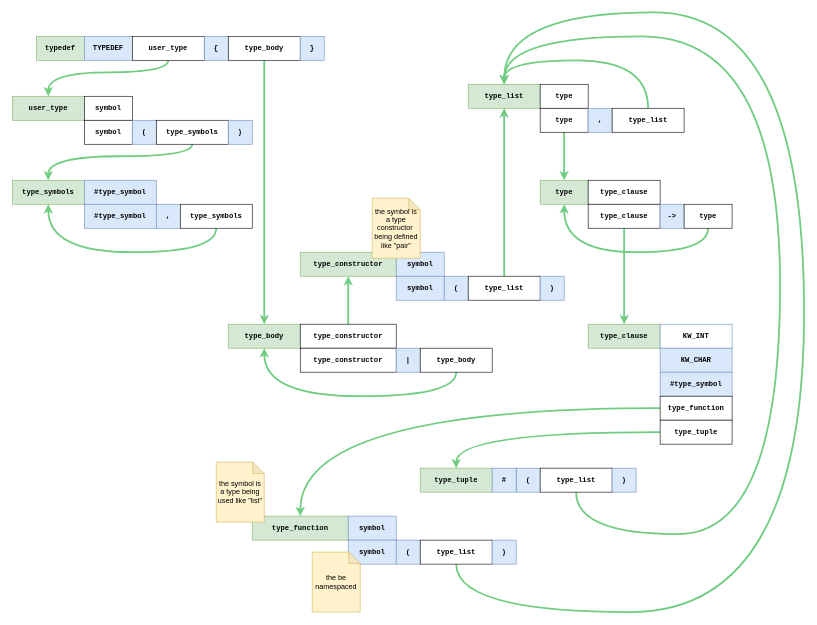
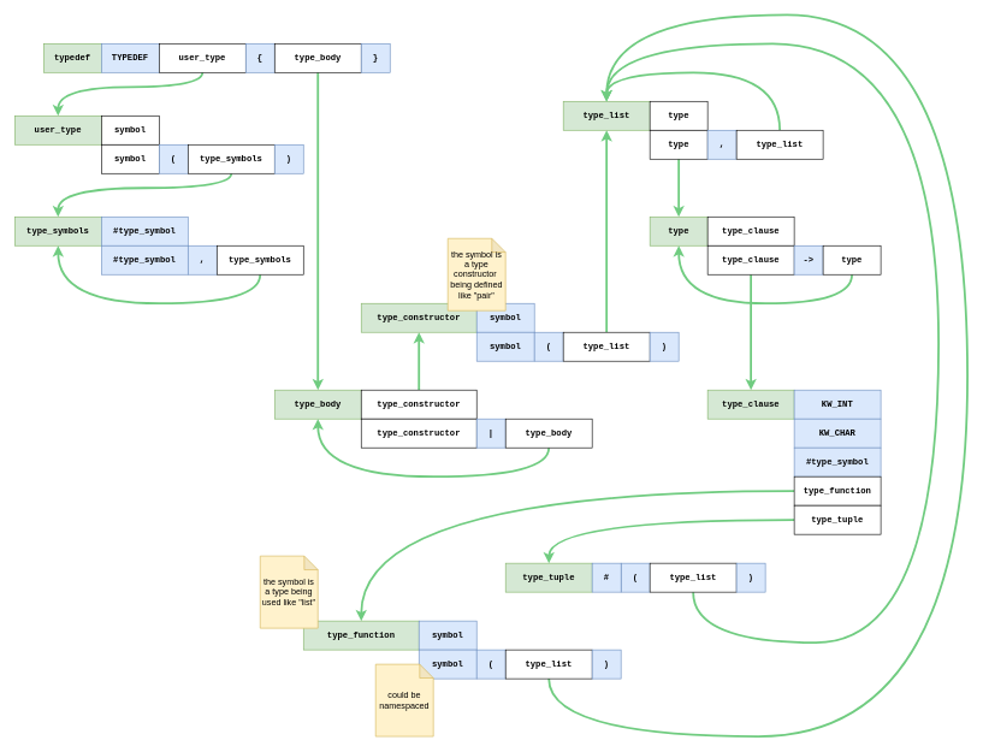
  <mxCell id="0" />
  <mxCell id="1" parent="0" />
  <mxCell id="2" value="typedef" style="rounded=0;whiteSpace=wrap;html=1;fontFamily=Courier New;fontStyle=1;fillColor=#d5e8d4;strokeColor=#82b366;" parent="1" vertex="1"><mxGeometry x="60" y="60" width="80" height="40" as="geometry" /></mxCell>
  <mxCell id="3" value="TYPEDEF" style="rounded=0;whiteSpace=wrap;html=1;fontFamily=Courier New;fontStyle=1;fillColor=#dae8fc;strokeColor=#6c8ebf;" parent="1" vertex="1"><mxGeometry x="140" y="60" width="80" height="40" as="geometry" /></mxCell>
  <mxCell id="4" style="edgeStyle=orthogonalEdgeStyle;rounded=0;orthogonalLoop=1;jettySize=auto;html=1;curved=1;strokeWidth=3;strokeColor=#70CC80;exitX=0.5;exitY=1;exitDx=0;exitDy=0;entryX=0.5;entryY=0;entryDx=0;entryDy=0;" parent="1" source="5" target="10" edge="1"><mxGeometry relative="1" as="geometry"><Array as="points"><mxPoint x="280" y="120" /><mxPoint x="80" y="120" /></Array></mxGeometry></mxCell>
  <mxCell id="5" value="user_type" style="rounded=0;whiteSpace=wrap;html=1;fontFamily=Courier New;fontStyle=1" parent="1" vertex="1"><mxGeometry x="220" y="60" width="120" height="40" as="geometry" /></mxCell>
  <mxCell id="6" value="{" style="rounded=0;whiteSpace=wrap;html=1;fontFamily=Courier New;fontStyle=1;fillColor=#dae8fc;strokeColor=#6c8ebf;" parent="1" vertex="1"><mxGeometry x="340" y="60" width="40" height="40" as="geometry" /></mxCell>
  <mxCell id="7" style="edgeStyle=orthogonalEdgeStyle;curved=1;rounded=0;orthogonalLoop=1;jettySize=auto;html=1;entryX=0.5;entryY=0;entryDx=0;entryDy=0;strokeWidth=3;strokeColor=#70CC80;exitX=0.5;exitY=1;exitDx=0;exitDy=0;" parent="1" source="8" target="23" edge="1"><mxGeometry relative="1" as="geometry"><Array as="points"><mxPoint x="440" y="250" /><mxPoint x="440" y="250" /></Array></mxGeometry></mxCell>
  <mxCell id="8" value="type_body" style="rounded=0;whiteSpace=wrap;html=1;fontFamily=Courier New;fontStyle=1" parent="1" vertex="1"><mxGeometry x="380" y="60" width="120" height="40" as="geometry" /></mxCell>
  <mxCell id="9" value="}" style="rounded=0;whiteSpace=wrap;html=1;fontFamily=Courier New;fontStyle=1;fillColor=#dae8fc;strokeColor=#6c8ebf;" parent="1" vertex="1"><mxGeometry x="500" y="60" width="40" height="40" as="geometry" /></mxCell>
  <mxCell id="10" value="user_type" style="rounded=0;whiteSpace=wrap;html=1;fontFamily=Courier New;fontStyle=1;fillColor=#d5e8d4;strokeColor=#82b366;" parent="1" vertex="1"><mxGeometry x="20" y="160" width="120" height="40" as="geometry" /></mxCell>
  <mxCell id="11" value="symbol" style="rounded=0;whiteSpace=wrap;html=1;fontFamily=Courier New;fontStyle=1" parent="1" vertex="1"><mxGeometry x="140" y="160" width="80" height="40" as="geometry" /></mxCell>
  <mxCell id="12" value="symbol" style="rounded=0;whiteSpace=wrap;html=1;fontFamily=Courier New;fontStyle=1" parent="1" vertex="1"><mxGeometry x="140" y="200" width="80" height="40" as="geometry" /></mxCell>
  <mxCell id="13" value="(" style="rounded=0;whiteSpace=wrap;html=1;fontFamily=Courier New;fontStyle=1;fillColor=#dae8fc;strokeColor=#6c8ebf;" parent="1" vertex="1"><mxGeometry x="220" y="200" width="40" height="40" as="geometry" /></mxCell>
  <mxCell id="14" style="edgeStyle=orthogonalEdgeStyle;curved=1;rounded=0;orthogonalLoop=1;jettySize=auto;html=1;strokeWidth=3;strokeColor=#70CC80;entryX=0.5;entryY=0;entryDx=0;entryDy=0;" parent="1" source="15" target="17" edge="1"><mxGeometry relative="1" as="geometry"><Array as="points"><mxPoint x="320" y="260" /><mxPoint x="80" y="260" /></Array></mxGeometry></mxCell>
  <mxCell id="15" value="type_symbols" style="rounded=0;whiteSpace=wrap;html=1;fontFamily=Courier New;fontStyle=1" parent="1" vertex="1"><mxGeometry x="260" y="200" width="120" height="40" as="geometry" /></mxCell>
  <mxCell id="16" value=")" style="rounded=0;whiteSpace=wrap;html=1;fontFamily=Courier New;fontStyle=1;fillColor=#dae8fc;strokeColor=#6c8ebf;" parent="1" vertex="1"><mxGeometry x="380" y="200" width="40" height="40" as="geometry" /></mxCell>
  <mxCell id="17" value="type_symbols" style="rounded=0;whiteSpace=wrap;html=1;fontFamily=Courier New;fontStyle=1;fillColor=#d5e8d4;strokeColor=#82b366;" parent="1" vertex="1"><mxGeometry x="20" y="300" width="120" height="40" as="geometry" /></mxCell>
  <mxCell id="18" value="#type_symbol" style="rounded=0;whiteSpace=wrap;html=1;fontFamily=Courier New;fontStyle=1;fillColor=#dae8fc;strokeColor=#6c8ebf;" parent="1" vertex="1"><mxGeometry x="140" y="300" width="120" height="40" as="geometry" /></mxCell>
  <mxCell id="19" value="#type_symbol" style="rounded=0;whiteSpace=wrap;html=1;fontFamily=Courier New;fontStyle=1;fillColor=#dae8fc;strokeColor=#6c8ebf;" parent="1" vertex="1"><mxGeometry x="140" y="340" width="120" height="40" as="geometry" /></mxCell>
  <mxCell id="20" value="," style="rounded=0;whiteSpace=wrap;html=1;fontFamily=Courier New;fontStyle=1;fillColor=#dae8fc;strokeColor=#6c8ebf;" parent="1" vertex="1"><mxGeometry x="260" y="340" width="40" height="40" as="geometry" /></mxCell>
  <mxCell id="21" style="edgeStyle=orthogonalEdgeStyle;curved=1;rounded=0;orthogonalLoop=1;jettySize=auto;html=1;entryX=0.5;entryY=1;entryDx=0;entryDy=0;strokeWidth=3;strokeColor=#70CC80;" parent="1" source="22" target="17" edge="1"><mxGeometry relative="1" as="geometry"><Array as="points"><mxPoint x="360" y="420" /><mxPoint x="80" y="420" /></Array></mxGeometry></mxCell>
  <mxCell id="22" value="type_symbols" style="rounded=0;whiteSpace=wrap;html=1;fontFamily=Courier New;fontStyle=1" parent="1" vertex="1"><mxGeometry x="300" y="340" width="120" height="40" as="geometry" /></mxCell>
  <mxCell id="23" value="type_body" style="rounded=0;whiteSpace=wrap;html=1;fontFamily=Courier New;fontStyle=1;fillColor=#d5e8d4;strokeColor=#82b366;" parent="1" vertex="1"><mxGeometry x="380" y="540" width="120" height="40" as="geometry" /></mxCell>
  <mxCell id="24" style="edgeStyle=orthogonalEdgeStyle;curved=1;rounded=0;orthogonalLoop=1;jettySize=auto;html=1;entryX=0.5;entryY=1;entryDx=0;entryDy=0;strokeWidth=3;strokeColor=#70CC80;" parent="1" source="25" target="30" edge="1"><mxGeometry relative="1" as="geometry" /></mxCell>
  <mxCell id="25" value="type_constructor" style="rounded=0;whiteSpace=wrap;html=1;fontFamily=Courier New;fontStyle=1" parent="1" vertex="1"><mxGeometry x="500" y="540" width="160" height="40" as="geometry" /></mxCell>
  <mxCell id="26" value="type_constructor" style="rounded=0;whiteSpace=wrap;html=1;fontFamily=Courier New;fontStyle=1" parent="1" vertex="1"><mxGeometry x="500" y="580" width="160" height="40" as="geometry" /></mxCell>
  <mxCell id="27" value="|" style="rounded=0;whiteSpace=wrap;html=1;fontFamily=Courier New;fontStyle=1;fillColor=#dae8fc;strokeColor=#6c8ebf;" parent="1" vertex="1"><mxGeometry x="660" y="580" width="40" height="40" as="geometry" /></mxCell>
  <mxCell id="28" style="edgeStyle=orthogonalEdgeStyle;curved=1;rounded=0;orthogonalLoop=1;jettySize=auto;html=1;entryX=0.5;entryY=1;entryDx=0;entryDy=0;strokeWidth=3;strokeColor=#70CC80;" parent="1" source="29" target="23" edge="1"><mxGeometry relative="1" as="geometry"><Array as="points"><mxPoint x="760" y="660" /><mxPoint x="440" y="660" /></Array></mxGeometry></mxCell>
  <mxCell id="29" value="type_body" style="rounded=0;whiteSpace=wrap;html=1;fontFamily=Courier New;fontStyle=1" parent="1" vertex="1"><mxGeometry x="700" y="580" width="120" height="40" as="geometry" /></mxCell>
  <mxCell id="30" value="type_constructor" style="rounded=0;whiteSpace=wrap;html=1;fontFamily=Courier New;fontStyle=1;fillColor=#d5e8d4;strokeColor=#82b366;" parent="1" vertex="1"><mxGeometry x="500" y="420" width="160" height="40" as="geometry" /></mxCell>
  <mxCell id="31" value="symbol" style="rounded=0;whiteSpace=wrap;html=1;fontFamily=Courier New;fontStyle=1;fillColor=#dae8fc;strokeColor=#6c8ebf;" parent="1" vertex="1"><mxGeometry x="660" y="420" width="80" height="40" as="geometry" /></mxCell>
  <mxCell id="32" value="symbol" style="rounded=0;whiteSpace=wrap;html=1;fontFamily=Courier New;fontStyle=1;fillColor=#dae8fc;strokeColor=#6c8ebf;" parent="1" vertex="1"><mxGeometry x="660" y="460" width="80" height="40" as="geometry" /></mxCell>
  <mxCell id="33" value="(" style="rounded=0;whiteSpace=wrap;html=1;fontFamily=Courier New;fontStyle=1;fillColor=#dae8fc;strokeColor=#6c8ebf;" parent="1" vertex="1"><mxGeometry x="740" y="460" width="40" height="40" as="geometry" /></mxCell>
  <mxCell id="34" style="edgeStyle=orthogonalEdgeStyle;curved=1;rounded=0;orthogonalLoop=1;jettySize=auto;html=1;strokeWidth=3;strokeColor=#70CC80;" parent="1" source="35" target="37" edge="1"><mxGeometry relative="1" as="geometry"><Array as="points"><mxPoint x="840" y="260" /><mxPoint x="840" y="260" /></Array></mxGeometry></mxCell>
  <mxCell id="35" value="type_list" style="rounded=0;whiteSpace=wrap;html=1;fontFamily=Courier New;fontStyle=1" parent="1" vertex="1"><mxGeometry x="780" y="460" width="120" height="40" as="geometry" /></mxCell>
  <mxCell id="36" value=")" style="rounded=0;whiteSpace=wrap;html=1;fontFamily=Courier New;fontStyle=1;fillColor=#dae8fc;strokeColor=#6c8ebf;" parent="1" vertex="1"><mxGeometry x="900" y="460" width="40" height="40" as="geometry" /></mxCell>
  <mxCell id="37" value="type_list" style="rounded=0;whiteSpace=wrap;html=1;fontFamily=Courier New;fontStyle=1;fillColor=#d5e8d4;strokeColor=#82b366;" parent="1" vertex="1"><mxGeometry x="780" y="140" width="120" height="40" as="geometry" /></mxCell>
  <mxCell id="38" value="type" style="rounded=0;whiteSpace=wrap;html=1;fontFamily=Courier New;fontStyle=1" parent="1" vertex="1"><mxGeometry x="900" y="140" width="80" height="40" as="geometry" /></mxCell>
  <mxCell id="39" style="edgeStyle=orthogonalEdgeStyle;curved=1;rounded=0;orthogonalLoop=1;jettySize=auto;html=1;strokeWidth=3;strokeColor=#70CC80;" parent="1" source="40" target="44" edge="1"><mxGeometry relative="1" as="geometry" /></mxCell>
  <mxCell id="40" value="type" style="rounded=0;whiteSpace=wrap;html=1;fontFamily=Courier New;fontStyle=1" parent="1" vertex="1"><mxGeometry x="900" y="180" width="80" height="40" as="geometry" /></mxCell>
  <mxCell id="41" value="," style="rounded=0;whiteSpace=wrap;html=1;fontFamily=Courier New;fontStyle=1;fillColor=#dae8fc;strokeColor=#6c8ebf;" parent="1" vertex="1"><mxGeometry x="980" y="180" width="40" height="40" as="geometry" /></mxCell>
  <mxCell id="42" style="edgeStyle=orthogonalEdgeStyle;curved=1;rounded=0;orthogonalLoop=1;jettySize=auto;html=1;entryX=0.5;entryY=0;entryDx=0;entryDy=0;strokeWidth=3;strokeColor=#70CC80;" parent="1" source="43" target="37" edge="1"><mxGeometry relative="1" as="geometry"><Array as="points"><mxPoint x="1080" y="100" /><mxPoint x="840" y="100" /></Array></mxGeometry></mxCell>
  <mxCell id="43" value="type_list" style="rounded=0;whiteSpace=wrap;html=1;fontFamily=Courier New;fontStyle=1" parent="1" vertex="1"><mxGeometry x="1020" y="180" width="120" height="40" as="geometry" /></mxCell>
  <mxCell id="44" value="type" style="rounded=0;whiteSpace=wrap;html=1;fontFamily=Courier New;fontStyle=1;fillColor=#d5e8d4;strokeColor=#82b366;" parent="1" vertex="1"><mxGeometry x="900" y="300" width="80" height="40" as="geometry" /></mxCell>
  <mxCell id="45" value="type_clause" style="rounded=0;whiteSpace=wrap;html=1;fontFamily=Courier New;fontStyle=1" parent="1" vertex="1"><mxGeometry x="980" y="300" width="120" height="40" as="geometry" /></mxCell>
  <mxCell id="46" style="edgeStyle=orthogonalEdgeStyle;curved=1;rounded=0;orthogonalLoop=1;jettySize=auto;html=1;entryX=0.5;entryY=0;entryDx=0;entryDy=0;shadow=0;strokeWidth=3;strokeColor=#70CC80;" parent="1" source="47" target="51" edge="1"><mxGeometry relative="1" as="geometry" /></mxCell>
  <mxCell id="47" value="type_clause" style="rounded=0;whiteSpace=wrap;html=1;fontFamily=Courier New;fontStyle=1" parent="1" vertex="1"><mxGeometry x="980" y="340" width="120" height="40" as="geometry" /></mxCell>
  <mxCell id="48" value="-&amp;gt;" style="rounded=0;whiteSpace=wrap;html=1;fontFamily=Courier New;fontStyle=1;fillColor=#dae8fc;strokeColor=#6c8ebf;" parent="1" vertex="1"><mxGeometry x="1100" y="340" width="40" height="40" as="geometry" /></mxCell>
  <mxCell id="49" style="edgeStyle=orthogonalEdgeStyle;curved=1;rounded=0;orthogonalLoop=1;jettySize=auto;html=1;entryX=0.5;entryY=1;entryDx=0;entryDy=0;strokeWidth=3;strokeColor=#70CC80;" parent="1" source="50" target="44" edge="1"><mxGeometry relative="1" as="geometry"><Array as="points"><mxPoint x="1180" y="420" /><mxPoint x="940" y="420" /></Array></mxGeometry></mxCell>
  <mxCell id="50" value="type" style="rounded=0;whiteSpace=wrap;html=1;fontFamily=Courier New;fontStyle=1" parent="1" vertex="1"><mxGeometry x="1140" y="340" width="80" height="40" as="geometry" /></mxCell>
  <mxCell id="51" value="type_clause" style="rounded=0;whiteSpace=wrap;html=1;fontFamily=Courier New;fontStyle=1;fillColor=#d5e8d4;strokeColor=#82b366;" parent="1" vertex="1"><mxGeometry x="980" y="540" width="120" height="40" as="geometry" /></mxCell>
- <mxCell id="52" value="KW_INT" style="rounded=0;whiteSpace=wrap;html=1;fontFamily=Courier New;fontStyle=1;fillColor=#ffffff;strokeColor=#6c8ebf;" parent="1" vertex="1"><mxGeometry x="1100" y="540" width="120" height="40" as="geometry" /></mxCell>
+ <mxCell id="52" value="KW_INT" style="rounded=0;whiteSpace=wrap;html=1;fontFamily=Courier New;fontStyle=1;fillColor=#dae8fc;strokeColor=#6c8ebf;" parent="1" vertex="1"><mxGeometry x="1100" y="540" width="120" height="40" as="geometry" /></mxCell>
  <mxCell id="53" value="KW_CHAR" style="rounded=0;whiteSpace=wrap;html=1;fontFamily=Courier New;fontStyle=1;fillColor=#dae8fc;strokeColor=#6c8ebf;" parent="1" vertex="1"><mxGeometry x="1100" y="580" width="120" height="40" as="geometry" /></mxCell>
  <mxCell id="54" value="#type_symbol" style="rounded=0;whiteSpace=wrap;html=1;fontFamily=Courier New;fontStyle=1;fillColor=#dae8fc;strokeColor=#6c8ebf;" parent="1" vertex="1"><mxGeometry x="1100" y="620" width="120" height="40" as="geometry" /></mxCell>
  <mxCell id="55" style="edgeStyle=orthogonalEdgeStyle;curved=1;rounded=0;orthogonalLoop=1;jettySize=auto;html=1;strokeWidth=3;strokeColor=#70CC80;exitX=0;exitY=0.5;exitDx=0;exitDy=0;" parent="1" source="58" target="59" edge="1"><mxGeometry relative="1" as="geometry" /></mxCell>
  <mxCell id="56" style="edgeStyle=orthogonalEdgeStyle;curved=1;rounded=0;orthogonalLoop=1;jettySize=auto;html=1;entryX=0.5;entryY=0;entryDx=0;entryDy=0;strokeWidth=3;strokeColor=#70CC80;" parent="1" source="57" target="64" edge="1"><mxGeometry relative="1" as="geometry" /></mxCell>
  <mxCell id="57" value="type_function" style="rounded=0;whiteSpace=wrap;html=1;fontFamily=Courier New;fontStyle=1" parent="1" vertex="1"><mxGeometry x="1100" y="660" width="120" height="40" as="geometry" /></mxCell>
  <mxCell id="58" value="type_tuple" style="rounded=0;whiteSpace=wrap;html=1;fontFamily=Courier New;fontStyle=1" parent="1" vertex="1"><mxGeometry x="1100" y="700" width="120" height="40" as="geometry" /></mxCell>
  <mxCell id="59" value="type_tuple" style="rounded=0;whiteSpace=wrap;html=1;fontFamily=Courier New;fontStyle=1;fillColor=#d5e8d4;strokeColor=#82b366;" parent="1" vertex="1"><mxGeometry x="700" y="780" width="120" height="40" as="geometry" /></mxCell>
  <mxCell id="60" value="(" style="rounded=0;whiteSpace=wrap;html=1;fontFamily=Courier New;fontStyle=1;fillColor=#dae8fc;strokeColor=#6c8ebf;" parent="1" vertex="1"><mxGeometry x="860" y="780" width="40" height="40" as="geometry" /></mxCell>
  <mxCell id="61" style="edgeStyle=orthogonalEdgeStyle;curved=1;rounded=0;orthogonalLoop=1;jettySize=auto;html=1;entryX=0.5;entryY=0;entryDx=0;entryDy=0;strokeWidth=3;strokeColor=#70CC80;exitX=0.5;exitY=1;exitDx=0;exitDy=0;" parent="1" source="62" target="37" edge="1"><mxGeometry relative="1" as="geometry"><Array as="points"><mxPoint x="960" y="890" /><mxPoint x="1300" y="890" /><mxPoint x="1300" y="60" /><mxPoint x="840" y="60" /></Array></mxGeometry></mxCell>
  <mxCell id="62" value="type_list" style="rounded=0;whiteSpace=wrap;html=1;fontFamily=Courier New;fontStyle=1" parent="1" vertex="1"><mxGeometry x="900" y="780" width="120" height="40" as="geometry" /></mxCell>
  <mxCell id="63" value=")" style="rounded=0;whiteSpace=wrap;html=1;fontFamily=Courier New;fontStyle=1;fillColor=#dae8fc;strokeColor=#6c8ebf;" parent="1" vertex="1"><mxGeometry x="1020" y="780" width="40" height="40" as="geometry" /></mxCell>
  <mxCell id="64" value="type_function" style="rounded=0;whiteSpace=wrap;html=1;fontFamily=Courier New;fontStyle=1;fillColor=#d5e8d4;strokeColor=#82b366;" parent="1" vertex="1"><mxGeometry x="420" y="860" width="160" height="40" as="geometry" /></mxCell>
  <mxCell id="65" value="symbol" style="rounded=0;whiteSpace=wrap;html=1;fontFamily=Courier New;fontStyle=1;fillColor=#dae8fc;strokeColor=#6c8ebf;" parent="1" vertex="1"><mxGeometry x="580" y="860" width="80" height="40" as="geometry" /></mxCell>
  <mxCell id="66" value="symbol" style="rounded=0;whiteSpace=wrap;html=1;fontFamily=Courier New;fontStyle=1;fillColor=#dae8fc;strokeColor=#6c8ebf;" parent="1" vertex="1"><mxGeometry x="580" y="900" width="80" height="40" as="geometry" /></mxCell>
  <mxCell id="67" value="(" style="rounded=0;whiteSpace=wrap;html=1;fontFamily=Courier New;fontStyle=1;fillColor=#dae8fc;strokeColor=#6c8ebf;" parent="1" vertex="1"><mxGeometry x="660" y="900" width="40" height="40" as="geometry" /></mxCell>
  <mxCell id="68" style="edgeStyle=orthogonalEdgeStyle;curved=1;rounded=0;orthogonalLoop=1;jettySize=auto;html=1;entryX=0.5;entryY=0;entryDx=0;entryDy=0;strokeWidth=3;strokeColor=#70CC80;exitX=0.5;exitY=1;exitDx=0;exitDy=0;" parent="1" source="69" target="37" edge="1"><mxGeometry relative="1" as="geometry"><mxPoint x="860" y="940" as="sourcePoint" /><Array as="points"><mxPoint x="760" y="1020" /><mxPoint x="1340" y="1020" /><mxPoint x="1340" y="20" /><mxPoint x="840" y="20" /></Array></mxGeometry></mxCell>
  <mxCell id="69" value="type_list" style="rounded=0;whiteSpace=wrap;html=1;fontFamily=Courier New;fontStyle=1" parent="1" vertex="1"><mxGeometry x="700" y="900" width="120" height="40" as="geometry" /></mxCell>
  <mxCell id="70" value=")" style="rounded=0;whiteSpace=wrap;html=1;fontFamily=Courier New;fontStyle=1;fillColor=#dae8fc;strokeColor=#6c8ebf;" parent="1" vertex="1"><mxGeometry x="820" y="900" width="40" height="40" as="geometry" /></mxCell>
  <mxCell id="71" value="the symbol is a type being used like &quot;list&quot;" style="shape=note;whiteSpace=wrap;html=1;backgroundOutline=1;darkOpacity=0.05;fillColor=#fff2cc;strokeColor=#d6b656;size=19;" parent="1" vertex="1"><mxGeometry x="360" y="770" width="80" height="100" as="geometry" /></mxCell>
  <mxCell id="72" value="the symbol is a type constructor&amp;nbsp; being defined like &quot;pair&quot;" style="shape=note;whiteSpace=wrap;html=1;backgroundOutline=1;darkOpacity=0.05;fillColor=#fff2cc;strokeColor=#d6b656;size=19;" parent="1" vertex="1"><mxGeometry x="620" y="330" width="80" height="100" as="geometry" /></mxCell>
  <mxCell id="73" value="#" style="rounded=0;whiteSpace=wrap;html=1;fontFamily=Courier New;fontStyle=1;fillColor=#dae8fc;strokeColor=#6c8ebf;" parent="1" vertex="1"><mxGeometry x="820" y="780" width="40" height="40" as="geometry" /></mxCell>
- <mxCell id="74" value="the be namespaced" style="shape=note;whiteSpace=wrap;html=1;backgroundOutline=1;darkOpacity=0.05;fillColor=#fff2cc;strokeColor=#d6b656;size=19;" parent="1" vertex="1"><mxGeometry x="520" y="920" width="80" height="100" as="geometry" /></mxCell>
+ <mxCell id="74" value="could be namespaced" style="shape=note;whiteSpace=wrap;html=1;backgroundOutline=1;darkOpacity=0.05;fillColor=#fff2cc;strokeColor=#d6b656;size=19;" parent="1" vertex="1"><mxGeometry x="520" y="920" width="80" height="100" as="geometry" /></mxCell>
